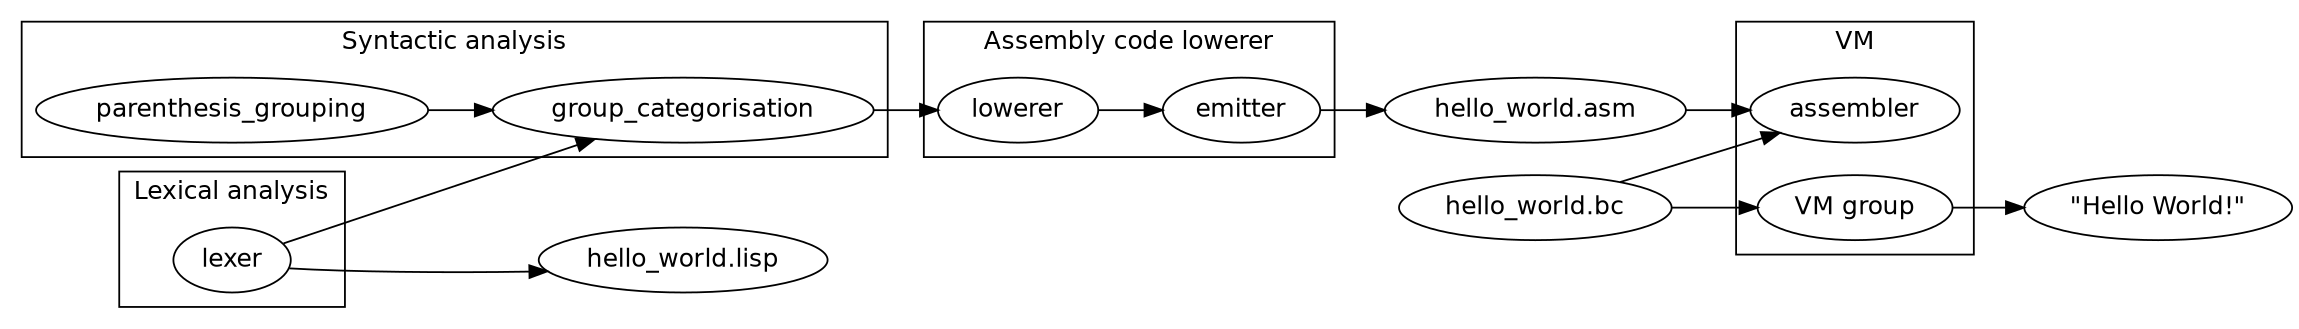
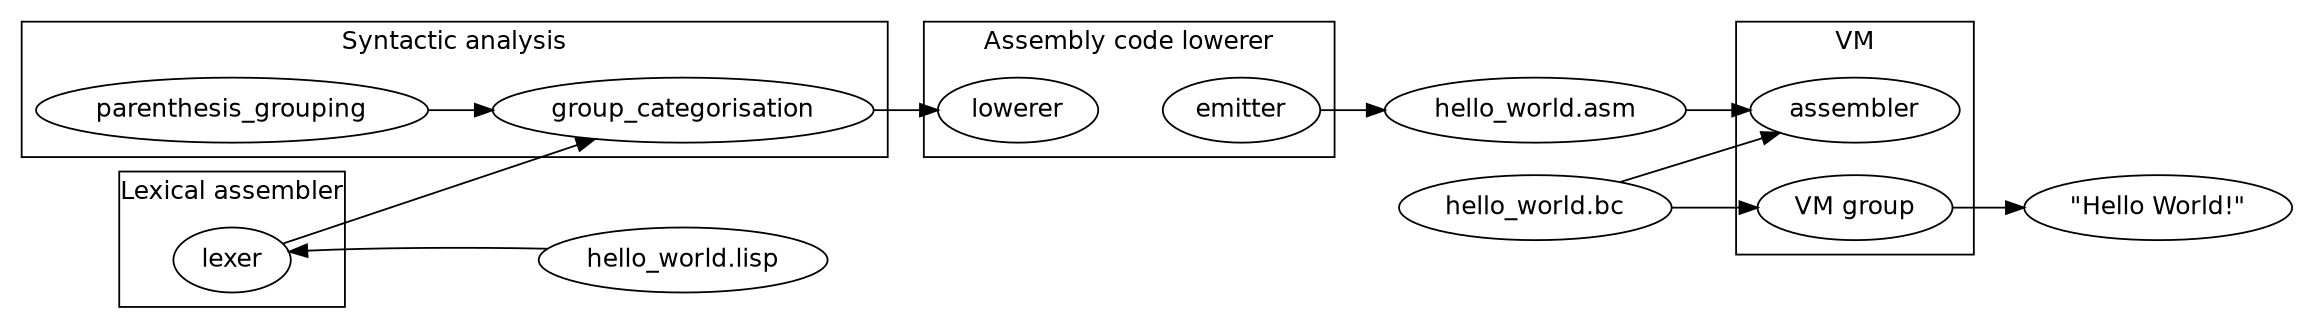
  digraph {
    fontname="DejaVu Sans"
    rankdir=LR
    node [fontname="DejaVu Sans"]
    edge [fontname="DejaVu Sans"]
    lexer
    parenthesis_grouping
    group_categorisation
    lowerer
    emitter
    assembler
    n7 [label="VM group"]
    "hello_world.asm"
    "\"Hello World!\""
    "hello_world.bc"
    "hello_world.lisp"
    subgraph cluster_1 {
-     label="Lexical analysis"
+     label="Lexical assembler"
      lexer
    }
    subgraph cluster_2 {
      label="Syntactic analysis"
      parenthesis_grouping
      group_categorisation
    }
    subgraph cluster_3 {
      label="Assembly code lowerer"
      lowerer
      emitter
    }
    subgraph cluster_4 {
      label=VM
      assembler
      n7
    }
    lexer -> group_categorisation
    parenthesis_grouping -> group_categorisation
    group_categorisation -> lowerer
-   lowerer -> emitter
    emitter -> "hello_world.asm"
    n7 -> "\"Hello World!\""
    "hello_world.asm" -> assembler
    "hello_world.bc" -> assembler
    "hello_world.bc" -> n7
-   lexer -> "hello_world.lisp"
+   "hello_world.lisp" -> lexer
  }
